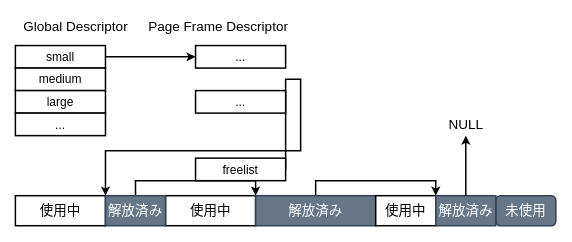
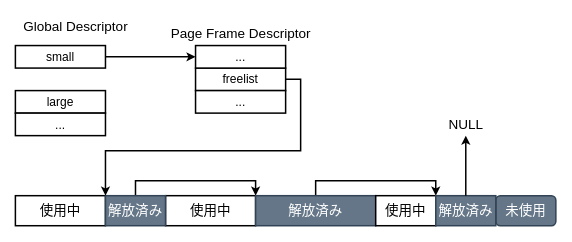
  <mxCell id="0" />
  <mxCell id="1" parent="0" />
  <mxCell id="2" value="&lt;font style=&quot;font-size: 18px&quot;&gt;使用中&lt;br&gt;&lt;/font&gt;" style="rounded=0;whiteSpace=wrap;html=1;strokeWidth=2;" vertex="1" parent="1"><mxGeometry x="20" y="260" width="120" height="40" as="geometry" /></mxCell>
  <mxCell id="3" value="&lt;font style=&quot;font-size: 18px&quot;&gt;使用中&lt;br&gt;&lt;/font&gt;" style="rounded=0;whiteSpace=wrap;html=1;strokeWidth=2;" vertex="1" parent="1"><mxGeometry x="220" y="260" width="120" height="40" as="geometry" /></mxCell>
  <mxCell id="4" style="edgeStyle=orthogonalEdgeStyle;rounded=0;orthogonalLoop=1;jettySize=auto;html=1;entryX=0;entryY=0;entryDx=0;entryDy=0;fontSize=18;exitX=0.5;exitY=0;exitDx=0;exitDy=0;strokeWidth=2;" edge="1" parent="1" source="5" target="7"><mxGeometry relative="1" as="geometry" /></mxCell>
  <mxCell id="5" value="&lt;font style=&quot;font-size: 18px&quot;&gt;解放済み&lt;font style=&quot;font-size: 18px&quot;&gt;&lt;br&gt;&lt;/font&gt;&lt;/font&gt;" style="rounded=0;whiteSpace=wrap;html=1;strokeWidth=2;fillColor=#647687;fontColor=#ffffff;strokeColor=#314354;" vertex="1" parent="1"><mxGeometry x="140" y="260" width="80" height="40" as="geometry" /></mxCell>
  <mxCell id="6" style="edgeStyle=orthogonalEdgeStyle;rounded=0;orthogonalLoop=1;jettySize=auto;html=1;exitX=0.5;exitY=0;exitDx=0;exitDy=0;entryX=0;entryY=0;entryDx=0;entryDy=0;fontSize=18;strokeWidth=2;" edge="1" parent="1" source="7" target="21"><mxGeometry relative="1" as="geometry" /></mxCell>
  <mxCell id="7" value="&lt;font style=&quot;font-size: 18px&quot;&gt;解放済み&lt;font style=&quot;font-size: 18px&quot;&gt;&lt;br&gt;&lt;/font&gt;&lt;/font&gt;" style="rounded=0;whiteSpace=wrap;html=1;strokeWidth=2;fillColor=#647687;fontColor=#ffffff;strokeColor=#314354;" vertex="1" parent="1"><mxGeometry x="340" y="260" width="160" height="40" as="geometry" /></mxCell>
  <mxCell id="8" value="&lt;font style=&quot;font-size: 18px&quot;&gt;使用中&lt;br&gt;&lt;/font&gt;" style="rounded=0;whiteSpace=wrap;html=1;strokeWidth=2;" vertex="1" parent="1"><mxGeometry x="500" y="260" width="80" height="40" as="geometry" /></mxCell>
  <mxCell id="9" value="&lt;font style=&quot;font-size: 18px&quot;&gt;未使用&lt;br&gt;&lt;/font&gt;" style="whiteSpace=wrap;html=1;strokeWidth=2;fillColor=#647687;fontColor=#ffffff;strokeColor=#314354;rounded=1;" vertex="1" parent="1"><mxGeometry x="660" y="260" width="80" height="40" as="geometry" /></mxCell>
  <mxCell id="10" style="edgeStyle=orthogonalEdgeStyle;rounded=0;orthogonalLoop=1;jettySize=auto;html=1;exitX=1;exitY=0.5;exitDx=0;exitDy=0;entryX=0;entryY=0.5;entryDx=0;entryDy=0;fontSize=16;strokeWidth=2;" edge="1" parent="1" source="11" target="20"><mxGeometry relative="1" as="geometry" /></mxCell>
  <mxCell id="11" value="&lt;font style=&quot;font-size: 16px&quot;&gt;small&lt;/font&gt;" style="rounded=0;whiteSpace=wrap;html=1;strokeWidth=2;" vertex="1" parent="1"><mxGeometry x="20" y="60" width="120" height="30" as="geometry" /></mxCell>
- <mxCell id="12" value="&lt;font style=&quot;font-size: 16px&quot;&gt;medium&lt;/font&gt;" style="rounded=0;whiteSpace=wrap;html=1;strokeWidth=2;" vertex="1" parent="1"><mxGeometry x="20" y="90" width="120" height="30" as="geometry" /></mxCell>
  <mxCell id="13" value="&lt;font style=&quot;font-size: 16px&quot;&gt;large&lt;/font&gt;" style="rounded=0;whiteSpace=wrap;html=1;strokeWidth=2;" vertex="1" parent="1"><mxGeometry x="20" y="120" width="120" height="30" as="geometry" /></mxCell>
  <mxCell id="14" value="&lt;font style=&quot;font-size: 16px&quot;&gt;...&lt;/font&gt;" style="rounded=0;whiteSpace=wrap;html=1;strokeWidth=2;" vertex="1" parent="1"><mxGeometry x="20" y="150" width="120" height="30" as="geometry" /></mxCell>
  <mxCell id="15" value="&lt;font style=&quot;font-size: 18px&quot;&gt;Global Descriptor&lt;br&gt;&lt;/font&gt;" style="text;html=1;align=center;verticalAlign=middle;resizable=0;points=[];autosize=1;strokeColor=none;fillColor=none;fontSize=16;" vertex="1" parent="1"><mxGeometry x="25" y="20" width="150" height="30" as="geometry" /></mxCell>
- <mxCell id="16" value="&lt;font style=&quot;font-size: 18px&quot;&gt;Page Frame Descriptor&lt;br&gt;&lt;/font&gt;" style="text;html=1;align=center;verticalAlign=middle;resizable=0;points=[];autosize=1;strokeColor=none;fillColor=none;fontSize=16;" vertex="1" parent="1"><mxGeometry x="190" y="20" width="200" height="30" as="geometry" /></mxCell>
+ <mxCell id="16" value="&lt;font style=&quot;font-size: 18px&quot;&gt;Page Frame Descriptor&lt;br&gt;&lt;/font&gt;" style="text;html=1;align=center;verticalAlign=middle;resizable=0;points=[];autosize=1;strokeColor=none;fillColor=none;fontSize=16;" vertex="1" parent="1"><mxGeometry x="220" y="30" width="200" height="30" as="geometry" /></mxCell>
  <mxCell id="17" style="edgeStyle=orthogonalEdgeStyle;rounded=0;orthogonalLoop=1;jettySize=auto;html=1;exitX=1;exitY=0.5;exitDx=0;exitDy=0;entryX=0;entryY=0;entryDx=0;entryDy=0;fontSize=16;strokeWidth=2;" edge="1" parent="1" source="18" target="5"><mxGeometry relative="1" as="geometry"><Array as="points"><mxPoint x="400" y="105" /><mxPoint x="400" y="200" /><mxPoint x="140" y="200" /></Array></mxGeometry></mxCell>
- <mxCell id="18" value="&lt;font style=&quot;font-size: 16px&quot;&gt;freelist&lt;/font&gt;" style="rounded=0;whiteSpace=wrap;html=1;strokeWidth=2;" vertex="1" parent="1"><mxGeometry x="260" y="210" width="120" height="30" as="geometry" /></mxCell>
+ <mxCell id="18" value="&lt;font style=&quot;font-size: 16px&quot;&gt;freelist&lt;/font&gt;" style="rounded=0;whiteSpace=wrap;html=1;strokeWidth=2;" vertex="1" parent="1"><mxGeometry x="260" y="90" width="120" height="30" as="geometry" /></mxCell>
  <mxCell id="19" value="&lt;font style=&quot;font-size: 16px&quot;&gt;...&lt;/font&gt;" style="rounded=0;whiteSpace=wrap;html=1;strokeWidth=2;" vertex="1" parent="1"><mxGeometry x="260" y="120" width="120" height="30" as="geometry" /></mxCell>
  <mxCell id="20" value="&lt;font style=&quot;font-size: 16px&quot;&gt;...&lt;/font&gt;" style="rounded=0;whiteSpace=wrap;html=1;strokeWidth=2;" vertex="1" parent="1"><mxGeometry x="260" y="60" width="120" height="30" as="geometry" /></mxCell>
  <mxCell id="21" value="&lt;font style=&quot;font-size: 18px&quot;&gt;解放済み&lt;font style=&quot;font-size: 18px&quot;&gt;&lt;br&gt;&lt;/font&gt;&lt;/font&gt;" style="rounded=0;whiteSpace=wrap;html=1;strokeWidth=2;fillColor=#647687;fontColor=#ffffff;strokeColor=#314354;" vertex="1" parent="1"><mxGeometry x="580" y="260" width="80" height="40" as="geometry" /></mxCell>
  <mxCell id="22" style="edgeStyle=orthogonalEdgeStyle;rounded=0;orthogonalLoop=1;jettySize=auto;html=1;exitX=0.5;exitY=0;exitDx=0;exitDy=0;fontSize=18;strokeWidth=2;entryX=0.5;entryY=1;entryDx=0;entryDy=0;entryPerimeter=0;" edge="1" parent="1" source="21" target="23"><mxGeometry relative="1" as="geometry"><mxPoint x="430" y="270" as="sourcePoint" /><mxPoint x="610" y="160" as="targetPoint" /></mxGeometry></mxCell>
  <mxCell id="23" value="&lt;font style=&quot;font-size: 18px&quot;&gt;NULL&lt;/font&gt;" style="text;html=1;align=center;verticalAlign=middle;resizable=0;points=[];autosize=1;strokeColor=none;fillColor=none;fontSize=16;" vertex="1" parent="1"><mxGeometry x="590" y="150" width="60" height="30" as="geometry" /></mxCell>
